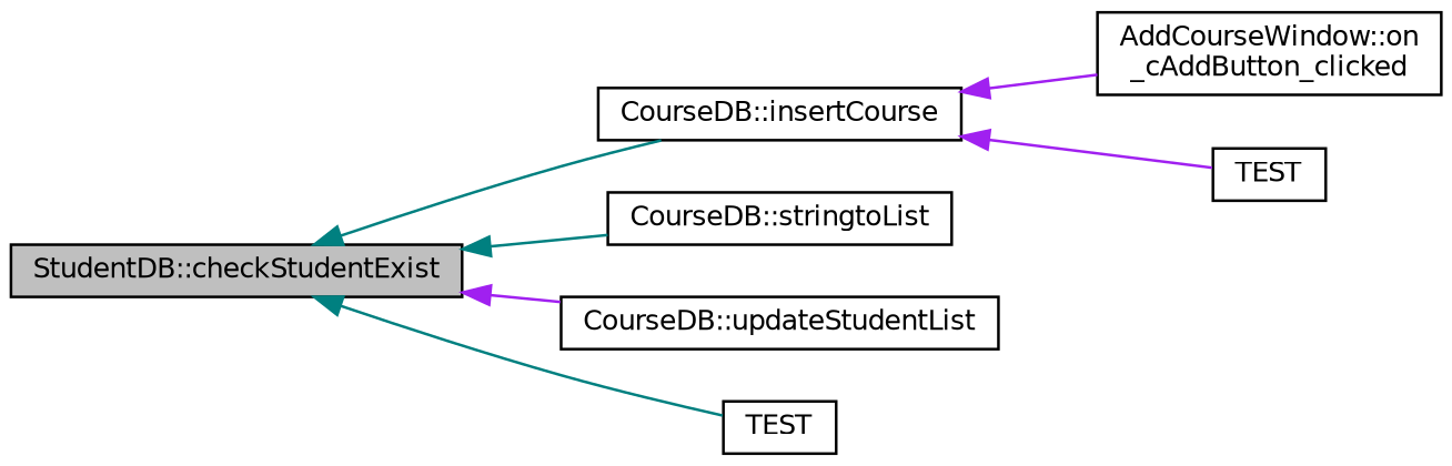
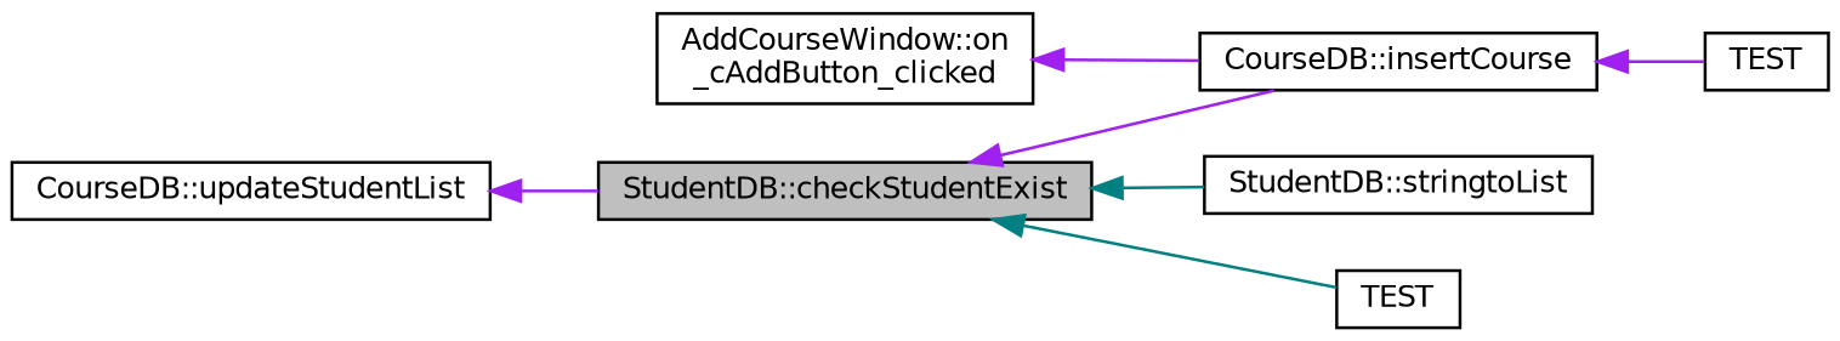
  digraph {
    rankdir=LR
    node [color=black fillcolor=white fontname=Helvetica fontsize=10 shape=record style=filled]
    edge [color=teal dir=back fontname=Helvetica fontsize=10 labelfontname=Helvetica labelfontsize=10 style=solid]
    n1 [fillcolor=grey75 fontcolor=black height=0.2 label="StudentDB::checkStudentExist" width=0.4]
    n2 [height=0.2 label="CourseDB::insertCourse" width=0.4]
-   n3 [height=0.2 label="CourseDB::stringtoList" width=0.4]
+   n3 [height=0.2 label="StudentDB::stringtoList" width=0.4]
    n4 [height=0.2 label="CourseDB::updateStudentList" width=0.4]
    n5 [height=0.2 label=TEST width=0.4]
    n6 [height=0.2 label="AddCourseWindow::on\l_cAddButton_clicked" width=0.4]
    n7 [height=0.2 label=TEST width=0.4]
-   n1 -> n2
+   n1 -> n2 [color=purple]
    n1 -> n3
-   n1 -> n4 [color=purple]
+   n4 -> n1 [color=purple]
    n1 -> n5
-   n2 -> n6 [color=purple]
+   n6 -> n2 [color=purple]
    n2 -> n7 [color=purple]
  }
